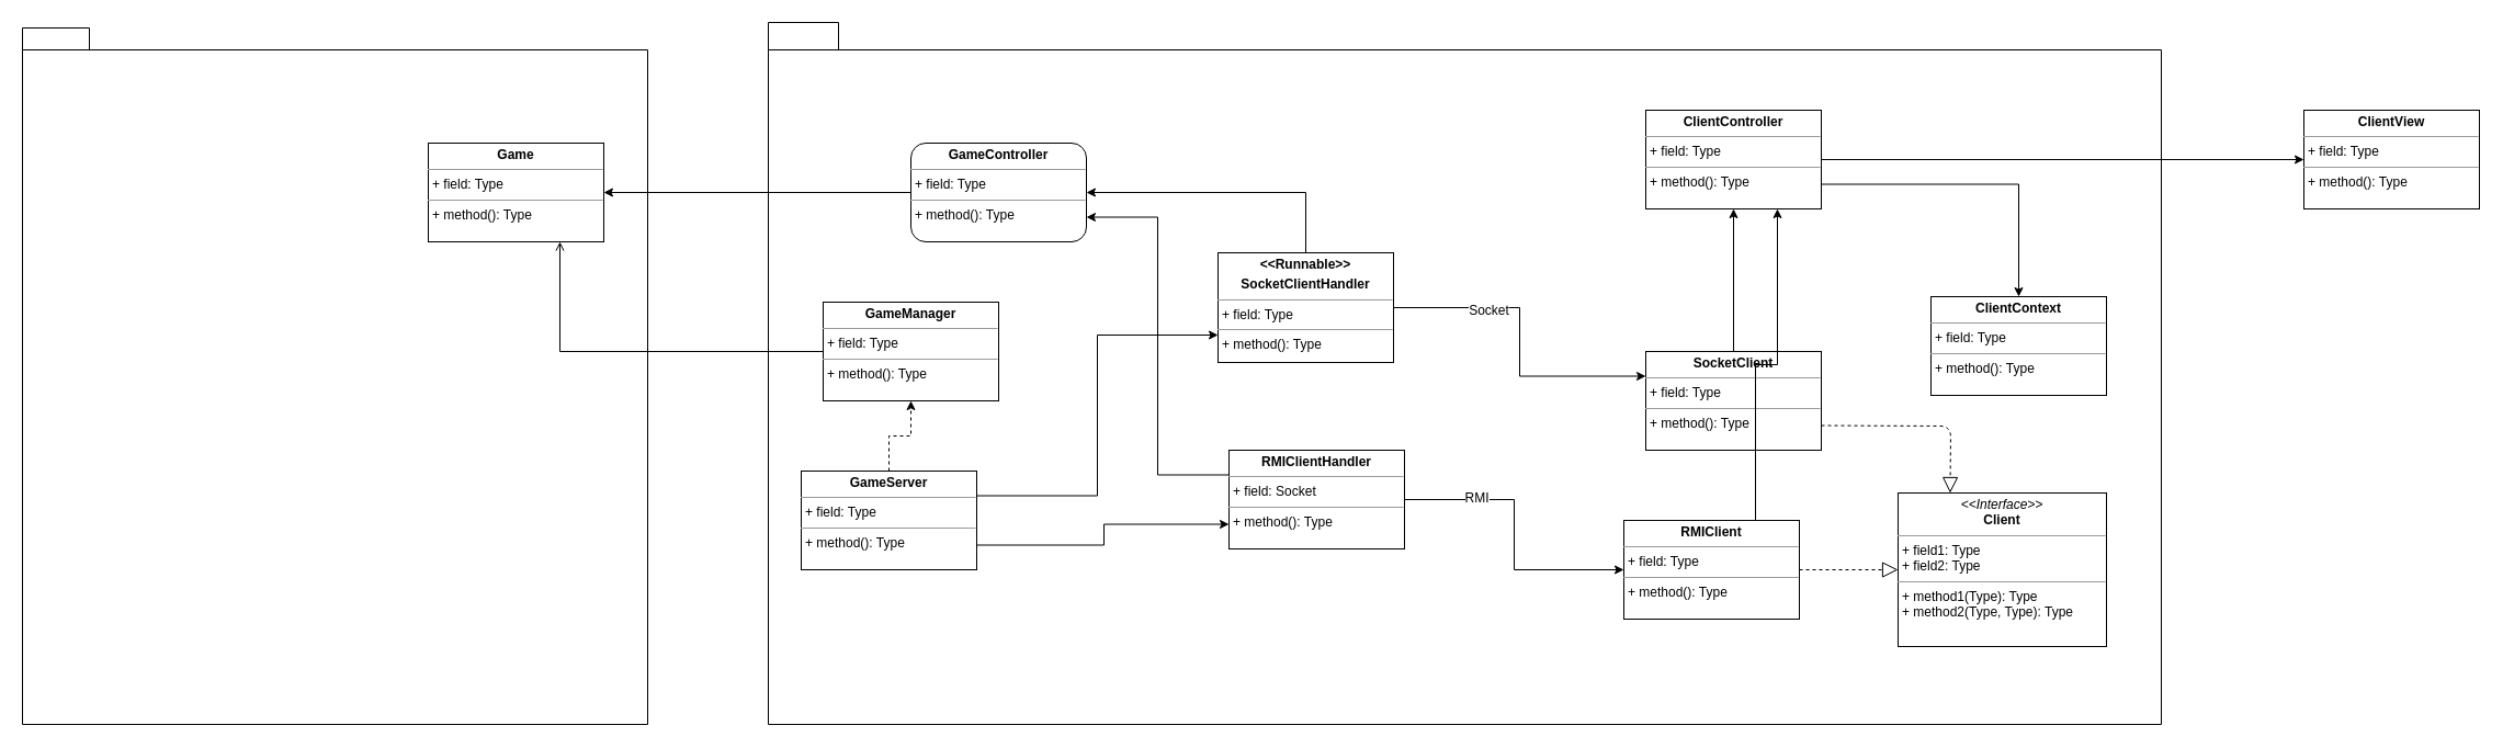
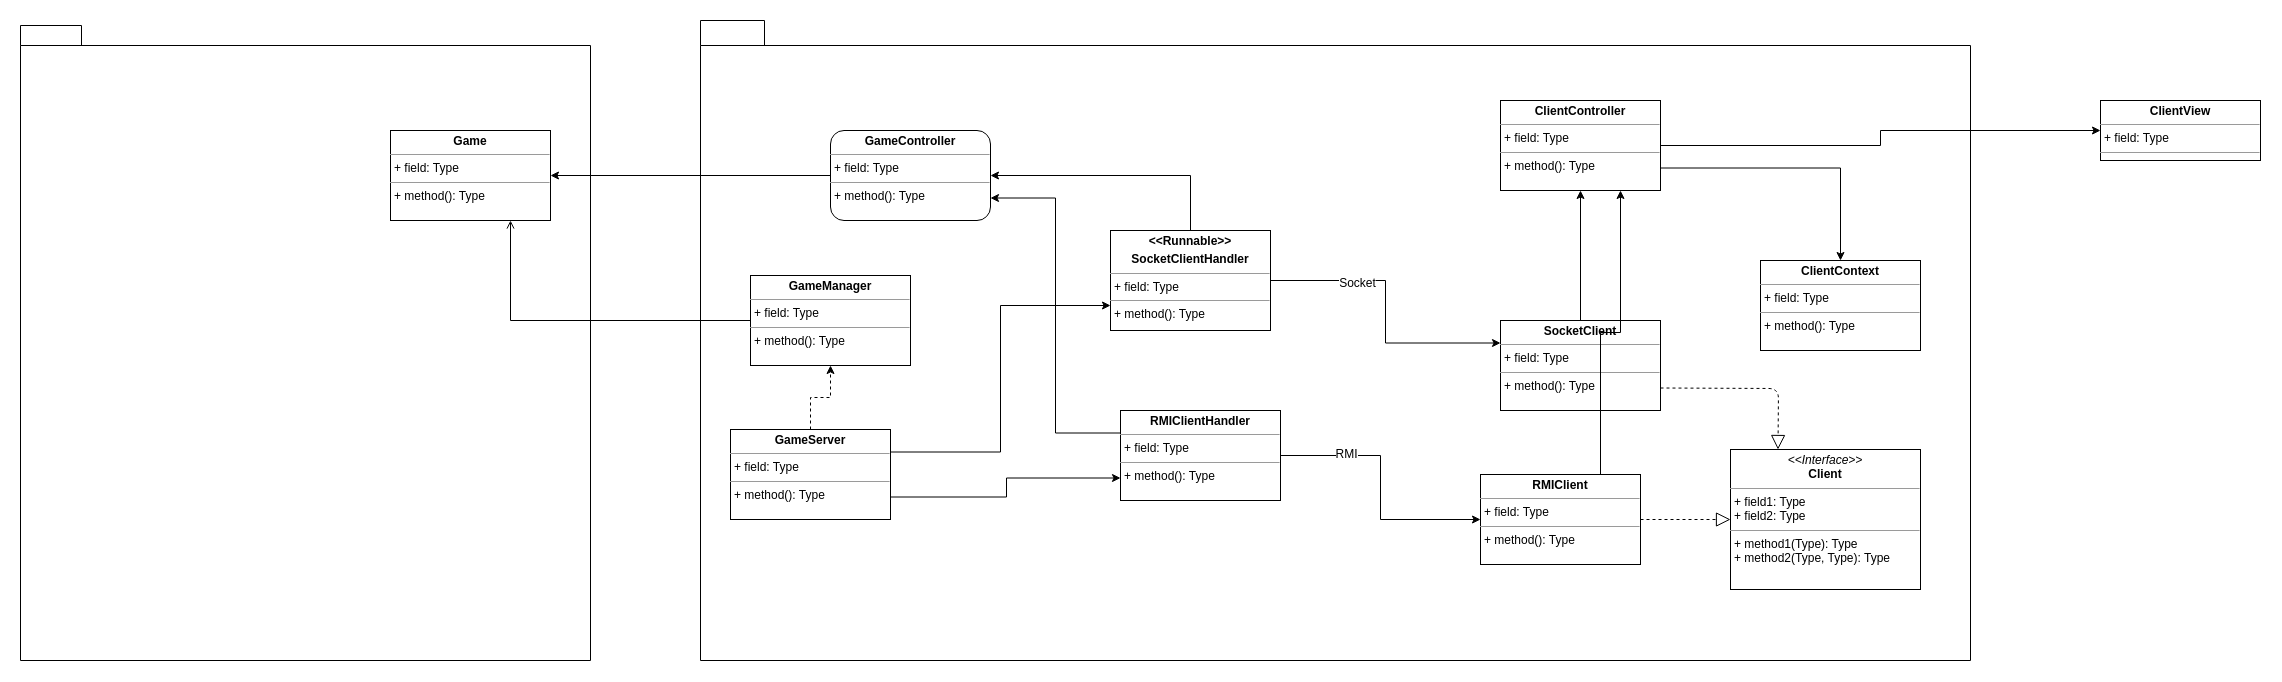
  <mxCell id="0" />
  <mxCell id="1" parent="0" />
  <mxCell id="2" value="" style="shape=folder;fontStyle=1;spacingTop=10;tabWidth=61;tabHeight=20;tabPosition=left;html=1;" parent="1" vertex="1"><mxGeometry x="20" y="25" width="570" height="635" as="geometry" /></mxCell>
  <mxCell id="3" value="" style="shape=folder;fontStyle=1;spacingTop=10;tabWidth=62;tabHeight=25;tabPosition=left;html=1;" parent="1" vertex="1"><mxGeometry x="700" y="20" width="1270" height="640" as="geometry" /></mxCell>
  <mxCell id="4" value="&lt;p style=&quot;margin: 0px ; margin-top: 4px ; text-align: center&quot;&gt;&lt;b&gt;Game&lt;/b&gt;&lt;/p&gt;&lt;hr size=&quot;1&quot;&gt;&lt;p style=&quot;margin: 0px ; margin-left: 4px&quot;&gt;+ field: Type&lt;/p&gt;&lt;hr size=&quot;1&quot;&gt;&lt;p style=&quot;margin: 0px ; margin-left: 4px&quot;&gt;+ method(): Type&lt;/p&gt;" style="verticalAlign=top;align=left;overflow=fill;fontSize=12;fontFamily=Helvetica;html=1;" parent="1" vertex="1"><mxGeometry x="390" y="130" width="160" height="90" as="geometry" /></mxCell>
- <mxCell id="5" value="&lt;p style=&quot;margin: 0px ; margin-top: 4px ; text-align: center&quot;&gt;&lt;b&gt;ClientView&lt;/b&gt;&lt;/p&gt;&lt;hr size=&quot;1&quot;&gt;&lt;p style=&quot;margin: 0px ; margin-left: 4px&quot;&gt;+ field: Type&lt;/p&gt;&lt;hr size=&quot;1&quot;&gt;&lt;p style=&quot;margin: 0px ; margin-left: 4px&quot;&gt;+ method(): Type&lt;/p&gt;" style="verticalAlign=top;align=left;overflow=fill;fontSize=12;fontFamily=Helvetica;html=1;" parent="1" vertex="1"><mxGeometry x="2100" y="100" width="160" height="90" as="geometry" /></mxCell>
+ <mxCell id="5" value="&lt;p style=&quot;margin: 0px ; margin-top: 4px ; text-align: center&quot;&gt;&lt;b&gt;ClientView&lt;/b&gt;&lt;/p&gt;&lt;hr size=&quot;1&quot;&gt;&lt;p style=&quot;margin: 0px ; margin-left: 4px&quot;&gt;+ field: Type&lt;/p&gt;&lt;hr size=&quot;1&quot;&gt;&lt;p style=&quot;margin: 0px ; margin-left: 4px&quot;&gt;+ method(): Type&lt;/p&gt;" style="verticalAlign=top;align=left;overflow=fill;fontSize=12;fontFamily=Helvetica;html=1;" parent="1" vertex="1"><mxGeometry x="2100" y="100" width="160" height="60" as="geometry" /></mxCell>
  <mxCell id="6" style="edgeStyle=orthogonalEdgeStyle;rounded=0;orthogonalLoop=1;jettySize=auto;html=1;exitX=1;exitY=0.5;exitDx=0;exitDy=0;entryX=0;entryY=0.5;entryDx=0;entryDy=0;" parent="1" source="8" target="5" edge="1"><mxGeometry relative="1" as="geometry" /></mxCell>
  <mxCell id="7" style="edgeStyle=orthogonalEdgeStyle;rounded=0;orthogonalLoop=1;jettySize=auto;html=1;exitX=1;exitY=0.75;exitDx=0;exitDy=0;" parent="1" source="8" target="25" edge="1"><mxGeometry relative="1" as="geometry" /></mxCell>
  <mxCell id="8" value="&lt;p style=&quot;margin: 0px ; margin-top: 4px ; text-align: center&quot;&gt;&lt;b&gt;ClientController&lt;/b&gt;&lt;/p&gt;&lt;hr size=&quot;1&quot;&gt;&lt;p style=&quot;margin: 0px ; margin-left: 4px&quot;&gt;+ field: Type&lt;/p&gt;&lt;hr size=&quot;1&quot;&gt;&lt;p style=&quot;margin: 0px ; margin-left: 4px&quot;&gt;+ method(): Type&lt;/p&gt;" style="verticalAlign=top;align=left;overflow=fill;fontSize=12;fontFamily=Helvetica;html=1;" parent="1" vertex="1"><mxGeometry x="1500" y="100" width="160" height="90" as="geometry" /></mxCell>
  <mxCell id="9" style="edgeStyle=orthogonalEdgeStyle;rounded=0;orthogonalLoop=1;jettySize=auto;html=1;exitX=0.5;exitY=0;exitDx=0;exitDy=0;entryX=0.5;entryY=1;entryDx=0;entryDy=0;" parent="1" source="10" target="8" edge="1"><mxGeometry relative="1" as="geometry" /></mxCell>
  <mxCell id="10" value="&lt;p style=&quot;margin: 0px ; margin-top: 4px ; text-align: center&quot;&gt;&lt;b&gt;SocketClient&lt;/b&gt;&lt;/p&gt;&lt;hr size=&quot;1&quot;&gt;&lt;p style=&quot;margin: 0px ; margin-left: 4px&quot;&gt;+ field: Type&lt;/p&gt;&lt;hr size=&quot;1&quot;&gt;&lt;p style=&quot;margin: 0px ; margin-left: 4px&quot;&gt;+ method(): Type&lt;/p&gt;" style="verticalAlign=top;align=left;overflow=fill;fontSize=12;fontFamily=Helvetica;html=1;" parent="1" vertex="1"><mxGeometry x="1500" y="320" width="160" height="90" as="geometry" /></mxCell>
  <mxCell id="11" style="edgeStyle=orthogonalEdgeStyle;rounded=0;orthogonalLoop=1;jettySize=auto;html=1;exitX=0;exitY=0.5;exitDx=0;exitDy=0;entryX=1;entryY=0.5;entryDx=0;entryDy=0;" parent="1" source="12" target="4" edge="1"><mxGeometry relative="1" as="geometry" /></mxCell>
  <mxCell id="12" value="&lt;p style=&quot;margin: 0px ; margin-top: 4px ; text-align: center&quot;&gt;&lt;b&gt;GameController&lt;/b&gt;&lt;/p&gt;&lt;hr size=&quot;1&quot;&gt;&lt;p style=&quot;margin: 0px ; margin-left: 4px&quot;&gt;+ field: Type&lt;/p&gt;&lt;hr size=&quot;1&quot;&gt;&lt;p style=&quot;margin: 0px ; margin-left: 4px&quot;&gt;+ method(): Type&lt;/p&gt;" style="verticalAlign=top;align=left;overflow=fill;fontSize=12;fontFamily=Helvetica;html=1;rounded=1;" parent="1" vertex="1"><mxGeometry x="830" y="130" width="160" height="90" as="geometry" /></mxCell>
  <mxCell id="13" style="edgeStyle=orthogonalEdgeStyle;rounded=0;orthogonalLoop=1;jettySize=auto;html=1;exitX=1;exitY=0.5;exitDx=0;exitDy=0;entryX=0;entryY=0.5;entryDx=0;entryDy=0;" parent="1" source="16" target="28" edge="1"><mxGeometry relative="1" as="geometry"><mxPoint x="1480" y="514" as="targetPoint" /></mxGeometry></mxCell>
  <mxCell id="14" value="RMI" style="text;html=1;resizable=0;points=[];align=center;verticalAlign=middle;labelBackgroundColor=#ffffff;" parent="13" vertex="1" connectable="0"><mxGeometry x="-0.511" y="2" relative="1" as="geometry"><mxPoint as="offset" /></mxGeometry></mxCell>
  <mxCell id="15" style="edgeStyle=orthogonalEdgeStyle;rounded=0;orthogonalLoop=1;jettySize=auto;html=1;exitX=0;exitY=0.25;exitDx=0;exitDy=0;entryX=1;entryY=0.75;entryDx=0;entryDy=0;" parent="1" source="16" target="12" edge="1"><mxGeometry relative="1" as="geometry" /></mxCell>
- <mxCell id="16" value="&lt;p style=&quot;margin: 0px ; margin-top: 4px ; text-align: center&quot;&gt;&lt;b&gt;RMIClientHandler&lt;/b&gt;&lt;/p&gt;&lt;hr size=&quot;1&quot;&gt;&lt;p style=&quot;margin: 0px ; margin-left: 4px&quot;&gt;+ field: Socket&lt;/p&gt;&lt;hr size=&quot;1&quot;&gt;&lt;p style=&quot;margin: 0px ; margin-left: 4px&quot;&gt;+ method(): Type&lt;/p&gt;" style="verticalAlign=top;align=left;overflow=fill;fontSize=12;fontFamily=Helvetica;html=1;" parent="1" vertex="1"><mxGeometry x="1120" y="410" width="160" height="90" as="geometry" /></mxCell>
+ <mxCell id="16" value="&lt;p style=&quot;margin: 0px ; margin-top: 4px ; text-align: center&quot;&gt;&lt;b&gt;RMIClientHandler&lt;/b&gt;&lt;/p&gt;&lt;hr size=&quot;1&quot;&gt;&lt;p style=&quot;margin: 0px ; margin-left: 4px&quot;&gt;+ field: Type&lt;/p&gt;&lt;hr size=&quot;1&quot;&gt;&lt;p style=&quot;margin: 0px ; margin-left: 4px&quot;&gt;+ method(): Type&lt;/p&gt;" style="verticalAlign=top;align=left;overflow=fill;fontSize=12;fontFamily=Helvetica;html=1;" parent="1" vertex="1"><mxGeometry x="1120" y="410" width="160" height="90" as="geometry" /></mxCell>
  <mxCell id="17" style="edgeStyle=orthogonalEdgeStyle;rounded=0;orthogonalLoop=1;jettySize=auto;html=1;exitX=0.5;exitY=0;exitDx=0;exitDy=0;entryX=1;entryY=0.5;entryDx=0;entryDy=0;" parent="1" source="20" target="12" edge="1"><mxGeometry relative="1" as="geometry" /></mxCell>
  <mxCell id="18" style="edgeStyle=orthogonalEdgeStyle;rounded=0;orthogonalLoop=1;jettySize=auto;html=1;exitX=1;exitY=0.5;exitDx=0;exitDy=0;entryX=0;entryY=0.25;entryDx=0;entryDy=0;" parent="1" source="20" target="10" edge="1"><mxGeometry relative="1" as="geometry" /></mxCell>
  <mxCell id="19" value="Socket" style="text;html=1;resizable=0;points=[];align=center;verticalAlign=middle;labelBackgroundColor=#ffffff;" parent="18" vertex="1" connectable="0"><mxGeometry x="-0.414" y="-2" relative="1" as="geometry"><mxPoint as="offset" /></mxGeometry></mxCell>
  <mxCell id="20" value="&lt;p style=&quot;margin: 0px ; margin-top: 4px ; text-align: center&quot;&gt;&lt;b&gt;&amp;lt;&amp;lt;Runnable&amp;gt;&amp;gt;&lt;/b&gt;&lt;/p&gt;&lt;p style=&quot;margin: 0px ; margin-top: 4px ; text-align: center&quot;&gt;&lt;b&gt;SocketClientHandler&lt;/b&gt;&lt;/p&gt;&lt;hr size=&quot;1&quot;&gt;&lt;p style=&quot;margin: 0px ; margin-left: 4px&quot;&gt;+ field: Type&lt;/p&gt;&lt;hr size=&quot;1&quot;&gt;&lt;p style=&quot;margin: 0px ; margin-left: 4px&quot;&gt;+ method(): Type&lt;/p&gt;" style="verticalAlign=top;align=left;overflow=fill;fontSize=12;fontFamily=Helvetica;html=1;" parent="1" vertex="1"><mxGeometry x="1110" y="230" width="160" height="100" as="geometry" /></mxCell>
  <mxCell id="21" style="edgeStyle=orthogonalEdgeStyle;rounded=0;orthogonalLoop=1;jettySize=auto;html=1;exitX=1;exitY=0.25;exitDx=0;exitDy=0;entryX=0;entryY=0.75;entryDx=0;entryDy=0;" parent="1" source="24" target="20" edge="1"><mxGeometry relative="1" as="geometry" /></mxCell>
  <mxCell id="22" style="edgeStyle=orthogonalEdgeStyle;rounded=0;orthogonalLoop=1;jettySize=auto;html=1;exitX=1;exitY=0.75;exitDx=0;exitDy=0;entryX=0;entryY=0.75;entryDx=0;entryDy=0;" parent="1" source="24" target="16" edge="1"><mxGeometry relative="1" as="geometry"><Array as="points"><mxPoint x="1006" y="496" /><mxPoint x="1006" y="478" /></Array></mxGeometry></mxCell>
  <mxCell id="23" style="edgeStyle=orthogonalEdgeStyle;rounded=0;orthogonalLoop=1;jettySize=auto;html=1;exitX=0.5;exitY=0;exitDx=0;exitDy=0;entryX=0.5;entryY=1;entryDx=0;entryDy=0;dashed=1;" edge="1" parent="1" source="24" target="32"><mxGeometry relative="1" as="geometry" /></mxCell>
  <mxCell id="24" value="&lt;p style=&quot;margin: 0px ; margin-top: 4px ; text-align: center&quot;&gt;&lt;b&gt;GameServer&lt;/b&gt;&lt;/p&gt;&lt;hr size=&quot;1&quot;&gt;&lt;p style=&quot;margin: 0px ; margin-left: 4px&quot;&gt;+ field: Type&lt;/p&gt;&lt;hr size=&quot;1&quot;&gt;&lt;p style=&quot;margin: 0px ; margin-left: 4px&quot;&gt;+ method(): Type&lt;/p&gt;" style="verticalAlign=top;align=left;overflow=fill;fontSize=12;fontFamily=Helvetica;html=1;" parent="1" vertex="1"><mxGeometry x="730" y="429" width="160" height="90" as="geometry" /></mxCell>
- <mxCell id="25" value="&lt;p style=&quot;margin: 0px ; margin-top: 4px ; text-align: center&quot;&gt;&lt;b&gt;ClientContext&lt;/b&gt;&lt;/p&gt;&lt;hr size=&quot;1&quot;&gt;&lt;p style=&quot;margin: 0px ; margin-left: 4px&quot;&gt;+ field: Type&lt;/p&gt;&lt;hr size=&quot;1&quot;&gt;&lt;p style=&quot;margin: 0px ; margin-left: 4px&quot;&gt;+ method(): Type&lt;/p&gt;" style="verticalAlign=top;align=left;overflow=fill;fontSize=12;fontFamily=Helvetica;html=1;" parent="1" vertex="1"><mxGeometry x="1760" y="270" width="160" height="90" as="geometry" /></mxCell>
+ <mxCell id="25" value="&lt;p style=&quot;margin: 0px ; margin-top: 4px ; text-align: center&quot;&gt;&lt;b&gt;ClientContext&lt;/b&gt;&lt;/p&gt;&lt;hr size=&quot;1&quot;&gt;&lt;p style=&quot;margin: 0px ; margin-left: 4px&quot;&gt;+ field: Type&lt;/p&gt;&lt;hr size=&quot;1&quot;&gt;&lt;p style=&quot;margin: 0px ; margin-left: 4px&quot;&gt;+ method(): Type&lt;/p&gt;" style="verticalAlign=top;align=left;overflow=fill;fontSize=12;fontFamily=Helvetica;html=1;" parent="1" vertex="1"><mxGeometry x="1760" y="260" width="160" height="90" as="geometry" /></mxCell>
  <mxCell id="26" value="&lt;p style=&quot;margin: 0px ; margin-top: 4px ; text-align: center&quot;&gt;&lt;i&gt;&amp;lt;&amp;lt;Interface&amp;gt;&amp;gt;&lt;/i&gt;&lt;br&gt;&lt;b&gt;Client&lt;/b&gt;&lt;/p&gt;&lt;hr size=&quot;1&quot;&gt;&lt;p style=&quot;margin: 0px ; margin-left: 4px&quot;&gt;+ field1: Type&lt;br&gt;+ field2: Type&lt;/p&gt;&lt;hr size=&quot;1&quot;&gt;&lt;p style=&quot;margin: 0px ; margin-left: 4px&quot;&gt;+ method1(Type): Type&lt;br&gt;+ method2(Type, Type): Type&lt;/p&gt;" style="verticalAlign=top;align=left;overflow=fill;fontSize=12;fontFamily=Helvetica;html=1;" vertex="1" parent="1"><mxGeometry x="1730" y="449" width="190" height="140" as="geometry" /></mxCell>
  <mxCell id="27" style="edgeStyle=orthogonalEdgeStyle;rounded=0;orthogonalLoop=1;jettySize=auto;html=1;exitX=0.75;exitY=0;exitDx=0;exitDy=0;entryX=0.75;entryY=1;entryDx=0;entryDy=0;" edge="1" parent="1" source="28" target="8"><mxGeometry relative="1" as="geometry" /></mxCell>
  <mxCell id="28" value="&lt;p style=&quot;margin: 0px ; margin-top: 4px ; text-align: center&quot;&gt;&lt;b&gt;RMIClient&lt;/b&gt;&lt;/p&gt;&lt;hr size=&quot;1&quot;&gt;&lt;p style=&quot;margin: 0px ; margin-left: 4px&quot;&gt;+ field: Type&lt;/p&gt;&lt;hr size=&quot;1&quot;&gt;&lt;p style=&quot;margin: 0px ; margin-left: 4px&quot;&gt;+ method(): Type&lt;/p&gt;" style="verticalAlign=top;align=left;overflow=fill;fontSize=12;fontFamily=Helvetica;html=1;" vertex="1" parent="1"><mxGeometry x="1480" y="474" width="160" height="90" as="geometry" /></mxCell>
  <mxCell id="29" value="" style="endArrow=block;dashed=1;endFill=0;endSize=12;html=1;exitX=1;exitY=0.5;exitDx=0;exitDy=0;entryX=0;entryY=0.5;entryDx=0;entryDy=0;" edge="1" parent="1" source="28" target="26"><mxGeometry width="160" relative="1" as="geometry"><mxPoint x="920" y="684" as="sourcePoint" /><mxPoint x="1080" y="684" as="targetPoint" /></mxGeometry></mxCell>
  <mxCell id="30" value="" style="endArrow=block;dashed=1;endFill=0;endSize=12;html=1;exitX=1;exitY=0.75;exitDx=0;exitDy=0;entryX=0.25;entryY=0;entryDx=0;entryDy=0;" edge="1" parent="1" source="10" target="26"><mxGeometry width="160" relative="1" as="geometry"><mxPoint x="920" y="684" as="sourcePoint" /><mxPoint x="1080" y="684" as="targetPoint" /><Array as="points"><mxPoint x="1778" y="388" /></Array></mxGeometry></mxCell>
  <mxCell id="31" style="edgeStyle=orthogonalEdgeStyle;rounded=0;orthogonalLoop=1;jettySize=auto;html=1;exitX=0;exitY=0.5;exitDx=0;exitDy=0;entryX=0.75;entryY=1;entryDx=0;entryDy=0;endArrow=open;" edge="1" parent="1" source="32" target="4"><mxGeometry relative="1" as="geometry" /></mxCell>
  <mxCell id="32" value="&lt;p style=&quot;margin: 0px ; margin-top: 4px ; text-align: center&quot;&gt;&lt;b&gt;GameManager&lt;/b&gt;&lt;/p&gt;&lt;hr size=&quot;1&quot;&gt;&lt;p style=&quot;margin: 0px ; margin-left: 4px&quot;&gt;+ field: Type&lt;/p&gt;&lt;hr size=&quot;1&quot;&gt;&lt;p style=&quot;margin: 0px ; margin-left: 4px&quot;&gt;+ method(): Type&lt;/p&gt;" style="verticalAlign=top;align=left;overflow=fill;fontSize=12;fontFamily=Helvetica;html=1;" vertex="1" parent="1"><mxGeometry x="750" y="275" width="160" height="90" as="geometry" /></mxCell>
